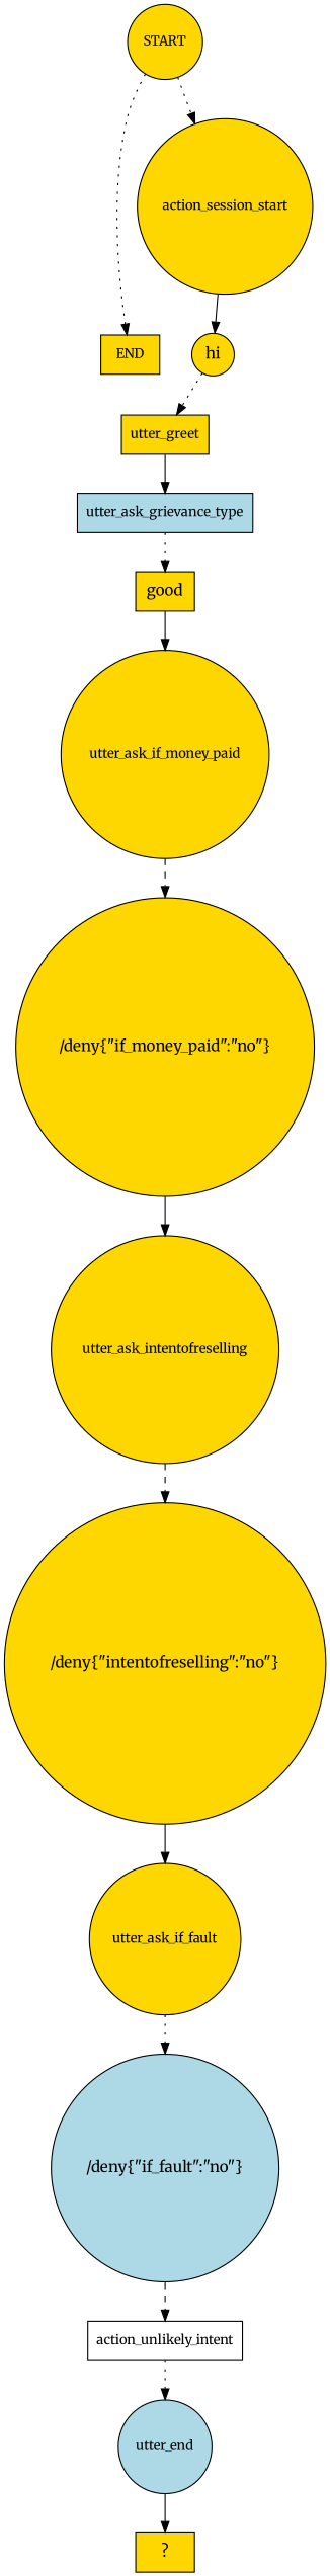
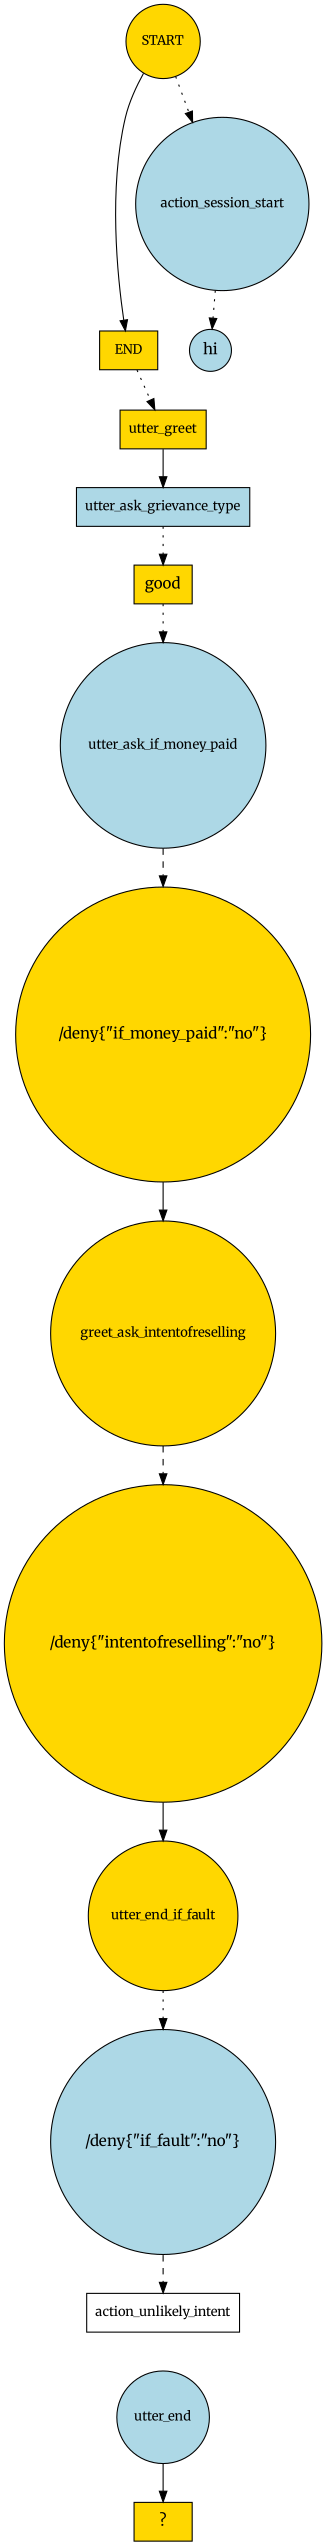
  digraph {
    fontname=Merriweather
    node [fillcolor=gold fontname=Merriweather fontsize=12 shape=circle style=filled]
    edge [fontname=Merriweather style=dotted]
    n1 [label=START]
    n2 [label=END shape=box]
-   n3 [label=action_session_start]
-   n4 [label=hi fontsize=""]
+   n3 [fillcolor=lightblue label=action_session_start]
+   n4 [fillcolor=lightblue label=hi fontsize=""]
    n5 [label=utter_greet shape=box]
    n6 [fillcolor=lightblue label=utter_ask_grievance_type shape=box]
    n7 [label=good shape=box fontsize=""]
-   n8 [label=utter_ask_if_money_paid]
+   n8 [fillcolor=lightblue label=utter_ask_if_money_paid]
    n9 [label="/deny{\"if_money_paid\":\"no\"}" fontsize=""]
-   n10 [label=utter_ask_intentofreselling]
+   n10 [label=greet_ask_intentofreselling]
    n11 [label="/deny{\"intentofreselling\":\"no\"}" fontsize=""]
-   n12 [label=utter_ask_if_fault]
+   n12 [label=utter_end_if_fault]
    n13 [fillcolor=lightblue label="/deny{\"if_fault\":\"no\"}" fontsize=""]
    n14 [fillcolor=white label=action_unlikely_intent shape=box]
    n15 [fillcolor=lightblue label=utter_end]
    n16 [label="  ?  " shape=box fontsize=""]
-   n1 -> n2
+   n1 -> n2 [style=solid]
    n1 -> n3
-   n3 -> n4 [style=solid]
-   n4 -> n5
+   n3 -> n4
+   n2 -> n5
    n5 -> n6 [style=solid]
    n6 -> n7
-   n7 -> n8 [style=solid]
+   n7 -> n8
    n8 -> n9 [style=dashed]
    n9 -> n10 [style=solid]
    n10 -> n11 [style=dashed]
    n11 -> n12 [style=solid]
    n12 -> n13
    n13 -> n14 [style=dashed]
-   n14 -> n15
    n15 -> n16 [style=solid]
  }
